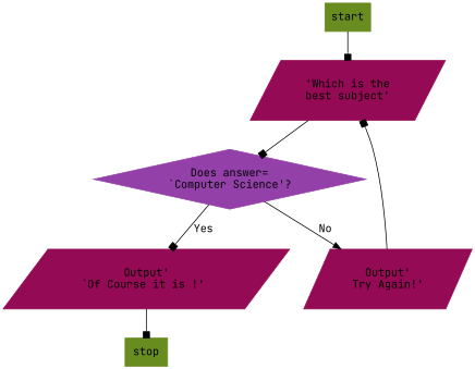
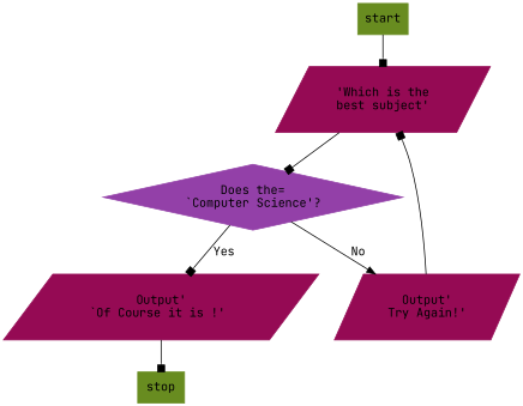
  digraph {
    fontname="JetBrains Mono"
    node [color="#950A54" shape=polygon sides=4 style=filled fontname="JetBrains Mono"]
    edge [arrowhead=box fontname="JetBrains Mono"]
    n1 [color="#688C20" label=start]
    n2 [label="'Which is the\nbest subject'" skew=.4]
-   n3 [color="#9340A8" label="Does answer=\n`Computer Science'?" shape=diamond sides=""]
+   n3 [color="#9340A8" label="Does the=\n`Computer Science'?" shape=diamond sides=""]
    n4 [label="Output'\n`Of Course it is !' " skew=.4]
    n5 [label="Output'\nTry Again!'" skew=.4]
    n6 [color="#688C20" label=stop]
    n1 -> n2
    n2 -> n3
    n3 -> n4 [label=Yes]
    n3 -> n5 [label=No arrowhead=normal]
    n4 -> n6
    n5 -> n2
  }
